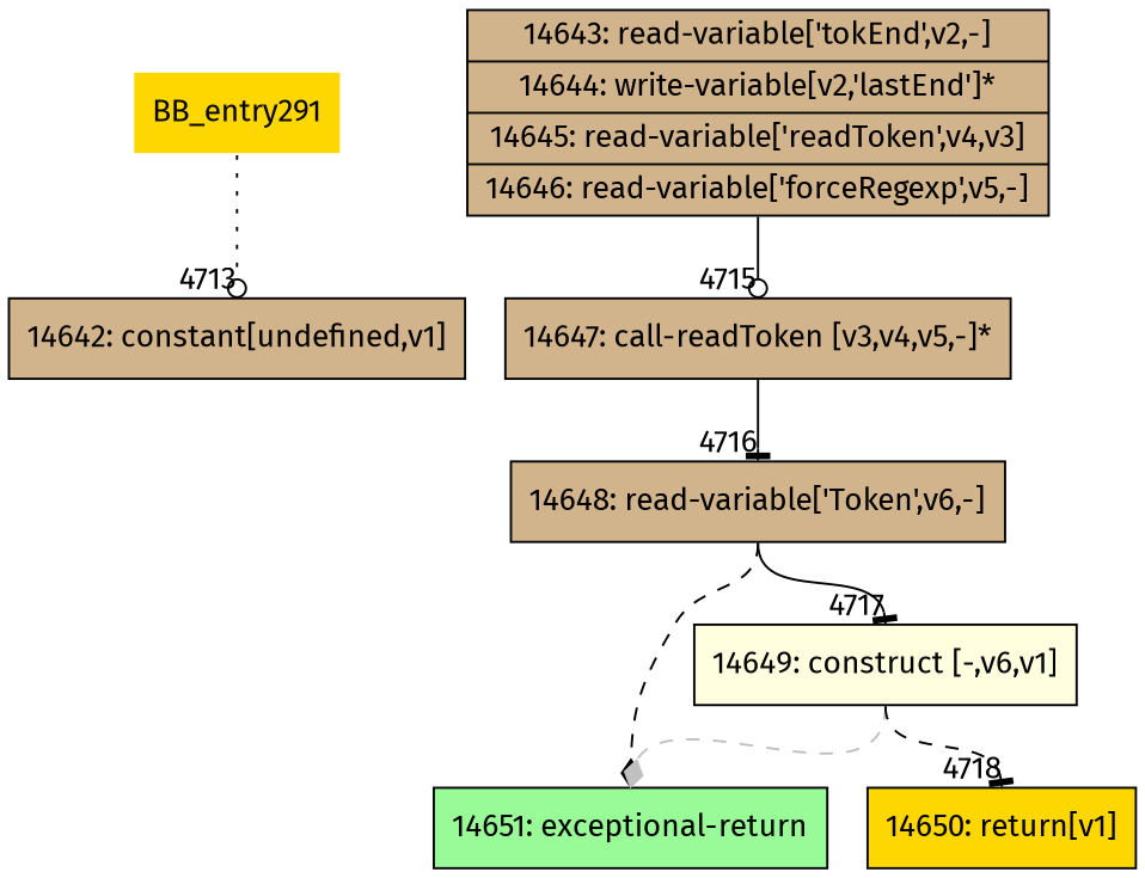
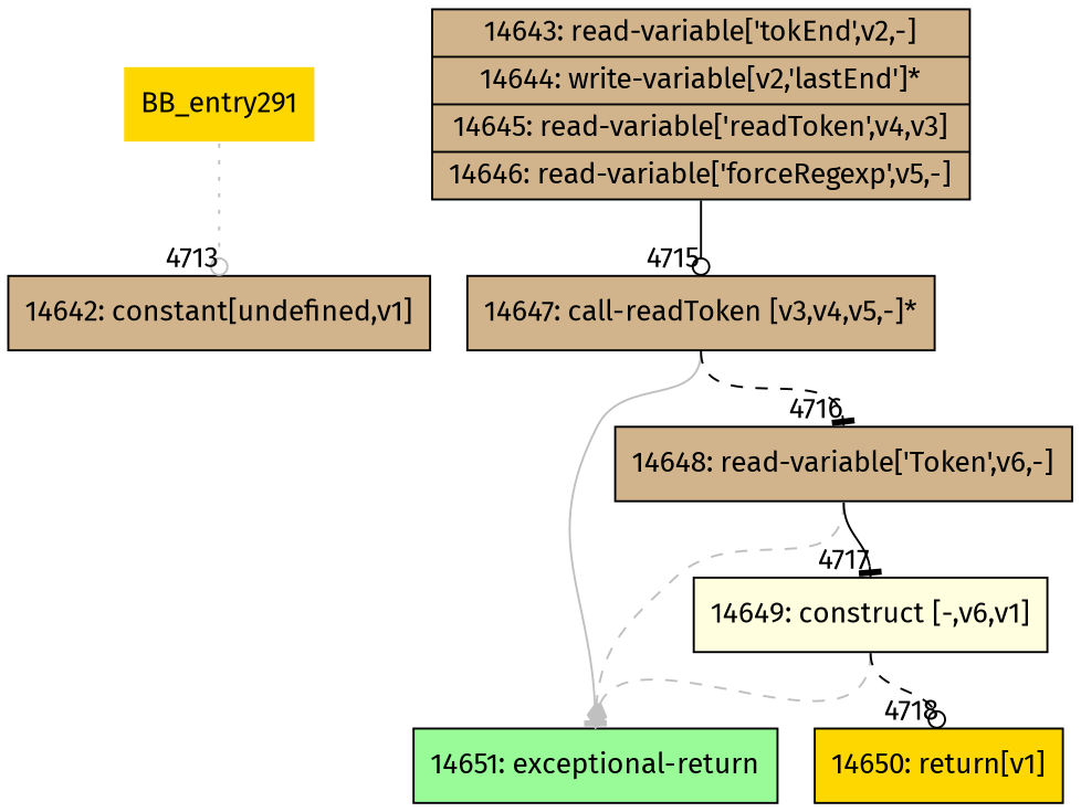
  digraph {
    fontname="Fira Sans"
    rankdir=TD
    node [fillcolor=tan fontname="Fira Sans" shape=record style=filled]
    edge [arrowhead=tee fontname="Fira Sans" headport=n style=dashed tailport=s]
    BB_entry291 [fillcolor=gold shape=none]
    n2 [label="{14642: constant[undefined,v1]}"]
    n3 [label="{14643: read-variable['tokEnd',v2,-]|14644: write-variable[v2,'lastEnd']*|14645: read-variable['readToken',v4,v3]|14646: read-variable['forceRegexp',v5,-]}"]
    n4 [label="{14647: call-readToken [v3,v4,v5,-]*}"]
    n5 [fillcolor=palegreen label="{14651: exceptional-return}"]
    n6 [label="{14648: read-variable['Token',v6,-]}"]
    n7 [fillcolor=lightyellow label="{14649: construct [-,v6,v1]}"]
    n8 [fillcolor=gold label="{14650: return[v1]}"]
-   BB_entry291 -> n2 [arrowhead=odot headlabel="    4713" style=dotted]
+   BB_entry291 -> n2 [arrowhead=odot headlabel="    4713" style=dotted color=gray]
    n3 -> n4 [arrowhead=odot headlabel="      4715" style=solid]
-   n4 -> n6 [headlabel="      4716" style=solid]
-   n6 -> n5 [arrowhead=diamond color=black]
+   n4 -> n5 [color=gray style=solid]
+   n4 -> n6 [headlabel="      4716"]
+   n6 -> n5 [arrowhead=diamond color=gray]
    n6 -> n7 [headlabel="      4717" style=solid]
    n7 -> n5 [arrowhead=diamond color=gray]
-   n7 -> n8 [headlabel="      4718"]
+   n7 -> n8 [arrowhead=odot headlabel="      4718"]
  }
